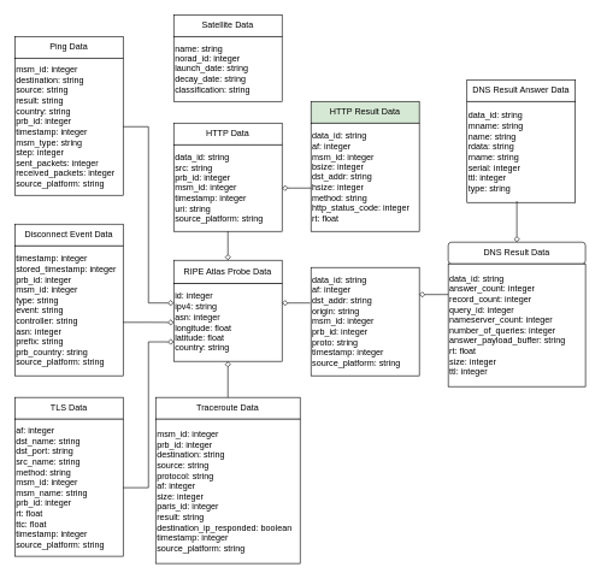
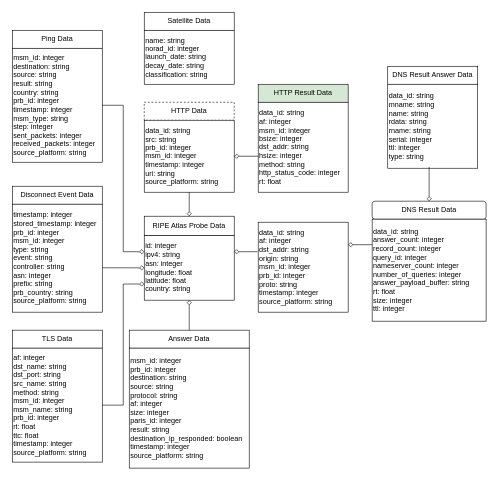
  <mxCell id="0" />
  <mxCell id="1" parent="0" />
  <mxCell id="2" value="" style="group" vertex="1" connectable="0" parent="1"><mxGeometry x="240" y="20" width="150" height="120" as="geometry" /></mxCell>
  <mxCell id="3" value="Satellite Data" style="rounded=0;whiteSpace=wrap;html=1;" vertex="1" parent="2"><mxGeometry width="150" height="30" as="geometry" /></mxCell>
  <mxCell id="4" value="name: string&lt;div&gt;norad_id: integer&lt;/div&gt;&lt;div&gt;launch_date: string&lt;/div&gt;&lt;div&gt;decay_date: string&lt;/div&gt;&lt;div&gt;classification: string&lt;/div&gt;" style="rounded=0;whiteSpace=wrap;html=1;align=left;verticalAlign=middle;" vertex="1" parent="2"><mxGeometry y="30" width="150" height="90" as="geometry" /></mxCell>
  <mxCell id="5" value="" style="group;align=left;" vertex="1" connectable="0" parent="1"><mxGeometry x="20" y="50" width="150" height="220" as="geometry" /></mxCell>
  <mxCell id="6" value="Ping Data" style="rounded=0;whiteSpace=wrap;html=1;" vertex="1" parent="5"><mxGeometry width="150" height="30" as="geometry" /></mxCell>
  <mxCell id="7" value="msm_id: integer&lt;div&gt;destination: string&lt;/div&gt;&lt;div&gt;source: string&lt;/div&gt;&lt;div&gt;result: string&lt;/div&gt;&lt;div&gt;country: string&lt;/div&gt;&lt;div&gt;prb_id: integer&lt;/div&gt;&lt;div&gt;timestamp: integer&lt;/div&gt;&lt;div&gt;msm_type: string&lt;/div&gt;&lt;div&gt;step: integer&lt;/div&gt;&lt;div&gt;sent_packets: integer&lt;/div&gt;&lt;div&gt;received_packets: integer&lt;/div&gt;&lt;div&gt;source_platform: string&lt;/div&gt;" style="rounded=0;whiteSpace=wrap;html=1;align=left;" vertex="1" parent="5"><mxGeometry y="30" width="150" height="190" as="geometry" /></mxCell>
  <mxCell id="8" value="" style="group" vertex="1" connectable="0" parent="1"><mxGeometry x="20" y="310" width="150" height="210" as="geometry" /></mxCell>
  <mxCell id="9" value="Disconnect Event Data" style="rounded=0;whiteSpace=wrap;html=1;" vertex="1" parent="8"><mxGeometry width="150" height="30" as="geometry" /></mxCell>
  <mxCell id="10" value="timestamp: integer&lt;div&gt;stored_timestamp: integer&lt;/div&gt;&lt;div&gt;prb_id: integer&lt;/div&gt;&lt;div&gt;msm_id: integer&lt;/div&gt;&lt;div&gt;type: string&lt;/div&gt;&lt;div&gt;event: string&lt;/div&gt;&lt;div&gt;controller: string&lt;/div&gt;&lt;div&gt;asn: integer&lt;/div&gt;&lt;div&gt;prefix: string&lt;/div&gt;&lt;div&gt;prb_country: string&lt;/div&gt;&lt;div&gt;source_platform: string&lt;/div&gt;" style="rounded=0;whiteSpace=wrap;html=1;align=left;" vertex="1" parent="8"><mxGeometry y="30" width="150" height="180" as="geometry" /></mxCell>
  <mxCell id="11" value="" style="group" vertex="1" connectable="0" parent="1"><mxGeometry x="20" y="550" width="150" height="220" as="geometry" /></mxCell>
  <mxCell id="12" value="TLS Data" style="rounded=0;whiteSpace=wrap;html=1;" vertex="1" parent="11"><mxGeometry width="150" height="30" as="geometry" /></mxCell>
  <mxCell id="13" value="af: integer&lt;div&gt;dst_name: string&lt;/div&gt;&lt;div&gt;dst_port: string&lt;/div&gt;&lt;div&gt;src_name: string&lt;/div&gt;&lt;div&gt;method: string&lt;/div&gt;&lt;div&gt;msm_id: integer&lt;/div&gt;&lt;div&gt;msm_name: string&lt;/div&gt;&lt;div&gt;prb_id: integer&lt;/div&gt;&lt;div&gt;rt: float&lt;/div&gt;&lt;div&gt;ttc: float&lt;/div&gt;&lt;div&gt;timestamp: integer&lt;/div&gt;&lt;div&gt;source_platform: string&lt;/div&gt;" style="rounded=0;whiteSpace=wrap;html=1;align=left;" vertex="1" parent="11"><mxGeometry y="30" width="150" height="190" as="geometry" /></mxCell>
  <mxCell id="14" value="" style="group" vertex="1" connectable="0" parent="1"><mxGeometry x="240" y="360" width="150" height="140" as="geometry" /></mxCell>
  <mxCell id="15" value="RIPE Atlas Probe Data" style="rounded=0;whiteSpace=wrap;html=1;" vertex="1" parent="14"><mxGeometry width="150" height="32.308" as="geometry" /></mxCell>
  <mxCell id="16" value="id: integer&lt;div&gt;ipv4: string&lt;/div&gt;&lt;div&gt;asn: integer&lt;/div&gt;&lt;div&gt;longitude: float&lt;/div&gt;&lt;div&gt;latitude: float&lt;/div&gt;&lt;div&gt;country: string&lt;/div&gt;" style="rounded=0;whiteSpace=wrap;html=1;align=left;" vertex="1" parent="14"><mxGeometry y="32.308" width="150" height="107.692" as="geometry" /></mxCell>
  <mxCell id="17" value="" style="group" vertex="1" connectable="0" parent="1"><mxGeometry x="240" y="170" width="150" height="150" as="geometry" /></mxCell>
- <mxCell id="18" value="HTTP Data" style="rounded=0;whiteSpace=wrap;html=1;" vertex="1" parent="17"><mxGeometry width="150" height="30" as="geometry" /></mxCell>
+ <mxCell id="18" value="HTTP Data" style="rounded=0;whiteSpace=wrap;html=1;dashed=1;" vertex="1" parent="17"><mxGeometry width="150" height="30" as="geometry" /></mxCell>
  <mxCell id="19" value="data_id: string&lt;div&gt;src: string&lt;/div&gt;&lt;div&gt;prb_id: integer&lt;/div&gt;&lt;div&gt;msm_id: integer&lt;/div&gt;&lt;div&gt;timestamp: integer&lt;/div&gt;&lt;div&gt;uri: string&lt;/div&gt;&lt;div&gt;source_platform: string&lt;/div&gt;" style="rounded=0;whiteSpace=wrap;html=1;align=left;" vertex="1" parent="17"><mxGeometry y="30" width="150" height="120" as="geometry" /></mxCell>
  <mxCell id="20" value="" style="group" vertex="1" connectable="0" parent="1"><mxGeometry x="430" y="340" width="150" height="180" as="geometry" /></mxCell>
  <mxCell id="21" value="data_id: string&lt;div&gt;af: integer&lt;/div&gt;&lt;div&gt;dst_addr: string&lt;/div&gt;&lt;div&gt;origin: string&lt;/div&gt;&lt;div&gt;msm_id: integer&lt;/div&gt;&lt;div&gt;prb_id: integer&lt;/div&gt;&lt;div&gt;proto: string&lt;/div&gt;&lt;div&gt;timestamp: integer&lt;/div&gt;&lt;div&gt;source_platform: string&lt;/div&gt;" style="rounded=0;whiteSpace=wrap;html=1;align=left;" vertex="1" parent="20"><mxGeometry y="30" width="150" height="150" as="geometry" /></mxCell>
  <mxCell id="22" value="" style="group" vertex="1" connectable="0" parent="1"><mxGeometry x="430" y="140" width="150" height="180" as="geometry" /></mxCell>
  <mxCell id="23" value="HTTP Result Data" style="rounded=0;whiteSpace=wrap;html=1;fillColor=#d5e8d4;" vertex="1" parent="22"><mxGeometry width="150" height="30" as="geometry" /></mxCell>
  <mxCell id="24" value="data_id: string&lt;div&gt;af: integer&lt;/div&gt;&lt;div&gt;msm_id: integer&lt;/div&gt;&lt;div&gt;bsize: integer&lt;/div&gt;&lt;div&gt;dst_addr: string&lt;/div&gt;&lt;div&gt;hsize: integer&lt;/div&gt;&lt;div&gt;method: string&lt;/div&gt;&lt;div&gt;http_status_code: integer&lt;/div&gt;&lt;div&gt;rt: float&lt;/div&gt;" style="rounded=0;whiteSpace=wrap;html=1;align=left;" vertex="1" parent="22"><mxGeometry y="30" width="150" height="150" as="geometry" /></mxCell>
  <mxCell id="25" value="" style="group" vertex="1" connectable="0" parent="1"><mxGeometry x="215" y="550" width="200" height="230" as="geometry" /></mxCell>
- <mxCell id="26" value="Traceroute Data" style="rounded=0;whiteSpace=wrap;html=1;" vertex="1" parent="25"><mxGeometry width="200" height="30" as="geometry" /></mxCell>
+ <mxCell id="26" value="Answer Data" style="rounded=0;whiteSpace=wrap;html=1;" vertex="1" parent="25"><mxGeometry width="200" height="30" as="geometry" /></mxCell>
  <mxCell id="27" value="msm_id: integer&lt;div&gt;prb_id: integer&lt;/div&gt;&lt;div&gt;destination: string&lt;/div&gt;&lt;div&gt;source: string&lt;/div&gt;&lt;div&gt;protocol: string&lt;/div&gt;&lt;div&gt;af: integer&lt;/div&gt;&lt;div&gt;size: integer&lt;/div&gt;&lt;div&gt;paris_id: integer&lt;/div&gt;&lt;div&gt;result: string&lt;/div&gt;&lt;div&gt;destination_ip_responded: boolean&lt;/div&gt;&lt;div&gt;timestamp: integer&lt;/div&gt;&lt;div&gt;source_platform: string&lt;/div&gt;" style="rounded=0;whiteSpace=wrap;html=1;align=left;glass=0;" vertex="1" parent="25"><mxGeometry y="30" width="200" height="200" as="geometry" /></mxCell>
  <mxCell id="28" value="" style="group" vertex="1" connectable="0" parent="1"><mxGeometry x="620" y="335" width="190" height="200" as="geometry" /></mxCell>
  <mxCell id="29" value="DNS Result Data" style="whiteSpace=wrap;html=1;rounded=1;" vertex="1" parent="28"><mxGeometry width="190" height="30" as="geometry" /></mxCell>
  <mxCell id="30" value="data_id: string&lt;div&gt;answer_count: integer&lt;/div&gt;&lt;div&gt;record_count: integer&lt;/div&gt;&lt;div&gt;query_id: integer&lt;/div&gt;&lt;div&gt;nameserver_count: integer&lt;/div&gt;&lt;div&gt;number_of_queries: integer&lt;/div&gt;&lt;div&gt;answer_payload_buffer: string&lt;/div&gt;&lt;div&gt;rt: float&lt;/div&gt;&lt;div&gt;size: integer&lt;/div&gt;&lt;div&gt;ttl: integer&lt;/div&gt;" style="rounded=0;whiteSpace=wrap;html=1;align=left;" vertex="1" parent="28"><mxGeometry y="30" width="190" height="170" as="geometry" /></mxCell>
  <mxCell id="31" value="" style="group" vertex="1" connectable="0" parent="1"><mxGeometry x="646" y="110" width="150" height="170" as="geometry" /></mxCell>
  <mxCell id="32" value="DNS Result Answer Data" style="rounded=0;whiteSpace=wrap;html=1;" vertex="1" parent="31"><mxGeometry width="150" height="30" as="geometry" /></mxCell>
  <mxCell id="33" value="data_id: string&lt;div&gt;mname: string&lt;/div&gt;&lt;div&gt;name: string&lt;/div&gt;&lt;div&gt;rdata: string&lt;/div&gt;&lt;div&gt;rname: string&lt;/div&gt;&lt;div&gt;serial: integer&lt;/div&gt;&lt;div&gt;ttl: integer&lt;/div&gt;&lt;div&gt;type: string&lt;/div&gt;" style="rounded=0;whiteSpace=wrap;html=1;align=left;" vertex="1" parent="31"><mxGeometry y="30" width="150" height="140" as="geometry" /></mxCell>
  <mxCell id="34" style="edgeStyle=orthogonalEdgeStyle;rounded=0;orthogonalLoop=1;jettySize=auto;html=1;exitX=0.5;exitY=1;exitDx=0;exitDy=0;entryX=0.5;entryY=0;entryDx=0;entryDy=0;endArrow=none;endFill=0;startArrow=diamond;startFill=0;" edge="1" parent="1" source="16" target="26"><mxGeometry relative="1" as="geometry" /></mxCell>
  <mxCell id="35" style="edgeStyle=orthogonalEdgeStyle;rounded=0;orthogonalLoop=1;jettySize=auto;html=1;exitX=1;exitY=0.25;exitDx=0;exitDy=0;entryX=-0.007;entryY=0.333;entryDx=0;entryDy=0;entryPerimeter=0;startArrow=diamond;startFill=0;endArrow=none;endFill=0;" edge="1" parent="1" source="16" target="21"><mxGeometry relative="1" as="geometry" /></mxCell>
  <mxCell id="36" style="edgeStyle=orthogonalEdgeStyle;rounded=0;orthogonalLoop=1;jettySize=auto;html=1;exitX=0;exitY=0.25;exitDx=0;exitDy=0;entryX=1;entryY=0.25;entryDx=0;entryDy=0;endArrow=diamond;endFill=0;" edge="1" parent="1" source="30" target="21"><mxGeometry relative="1" as="geometry" /></mxCell>
  <mxCell id="37" style="edgeStyle=orthogonalEdgeStyle;rounded=0;orthogonalLoop=1;jettySize=auto;html=1;exitX=0.46;exitY=0.986;exitDx=0;exitDy=0;entryX=0.5;entryY=0;entryDx=0;entryDy=0;exitPerimeter=0;endArrow=diamond;endFill=0;" edge="1" parent="1" source="33" target="29"><mxGeometry relative="1" as="geometry" /></mxCell>
  <mxCell id="38" style="edgeStyle=orthogonalEdgeStyle;rounded=0;orthogonalLoop=1;jettySize=auto;html=1;exitX=0;exitY=0.6;exitDx=0;exitDy=0;entryX=1;entryY=0.5;entryDx=0;entryDy=0;exitPerimeter=0;endArrow=diamond;endFill=0;" edge="1" parent="1" source="24" target="19"><mxGeometry relative="1" as="geometry" /></mxCell>
  <mxCell id="39" style="edgeStyle=orthogonalEdgeStyle;rounded=0;orthogonalLoop=1;jettySize=auto;html=1;exitX=0.5;exitY=1;exitDx=0;exitDy=0;entryX=0.5;entryY=0;entryDx=0;entryDy=0;endArrow=diamond;endFill=0;" edge="1" parent="1" source="19" target="15"><mxGeometry relative="1" as="geometry" /></mxCell>
  <mxCell id="40" style="edgeStyle=orthogonalEdgeStyle;rounded=0;orthogonalLoop=1;jettySize=auto;html=1;exitX=1;exitY=0.589;exitDx=0;exitDy=0;entryX=0;entryY=0.5;entryDx=0;entryDy=0;exitPerimeter=0;endArrow=diamond;endFill=0;" edge="1" parent="1" source="10" target="16"><mxGeometry relative="1" as="geometry" /></mxCell>
  <mxCell id="41" style="edgeStyle=orthogonalEdgeStyle;rounded=0;orthogonalLoop=1;jettySize=auto;html=1;exitX=1;exitY=0.5;exitDx=0;exitDy=0;entryX=0;entryY=0.25;entryDx=0;entryDy=0;endArrow=diamond;endFill=0;" edge="1" parent="1" source="7" target="16"><mxGeometry relative="1" as="geometry" /></mxCell>
  <mxCell id="42" style="edgeStyle=orthogonalEdgeStyle;rounded=0;orthogonalLoop=1;jettySize=auto;html=1;exitX=1;exitY=0.5;exitDx=0;exitDy=0;entryX=0;entryY=0.75;entryDx=0;entryDy=0;endArrow=diamond;endFill=0;" edge="1" parent="1" source="13" target="16"><mxGeometry relative="1" as="geometry" /></mxCell>
